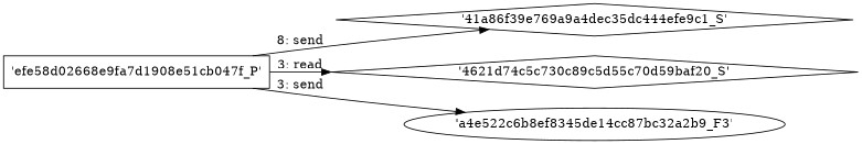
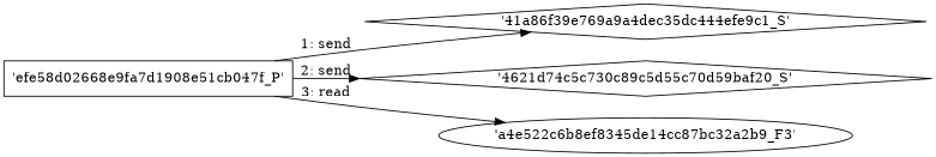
  digraph {
    engine=neato
    fixedsize=false
    fontsize=10
    nodesep=0.3
    rankdir=LR
    ranksep=0
    splines=true
    node [node_type=Socket shape=diamond]
    n1 [label="'efe58d02668e9fa7d1908e51cb047f_P'" node_type=Process shape=box]
    "'41a86f39e769a9a4dec35dc444efe9c1_S'"
    "'4621d74c5c730c89c5d55c70d59baf20_S'"
    "'a4e522c6b8ef8345de14cc87bc32a2b9_F3'" [node_type=file shape=ellipse]
-   n1 -> "'41a86f39e769a9a4dec35dc444efe9c1_S'" [label="8: send"]
-   n1 -> "'4621d74c5c730c89c5d55c70d59baf20_S'" [label="3: read"]
-   n1 -> "'a4e522c6b8ef8345de14cc87bc32a2b9_F3'" [label="3: send"]
+   n1 -> "'41a86f39e769a9a4dec35dc444efe9c1_S'" [label="1: send"]
+   n1 -> "'4621d74c5c730c89c5d55c70d59baf20_S'" [label="2: send"]
+   n1 -> "'a4e522c6b8ef8345de14cc87bc32a2b9_F3'" [label="3: read"]
  }
